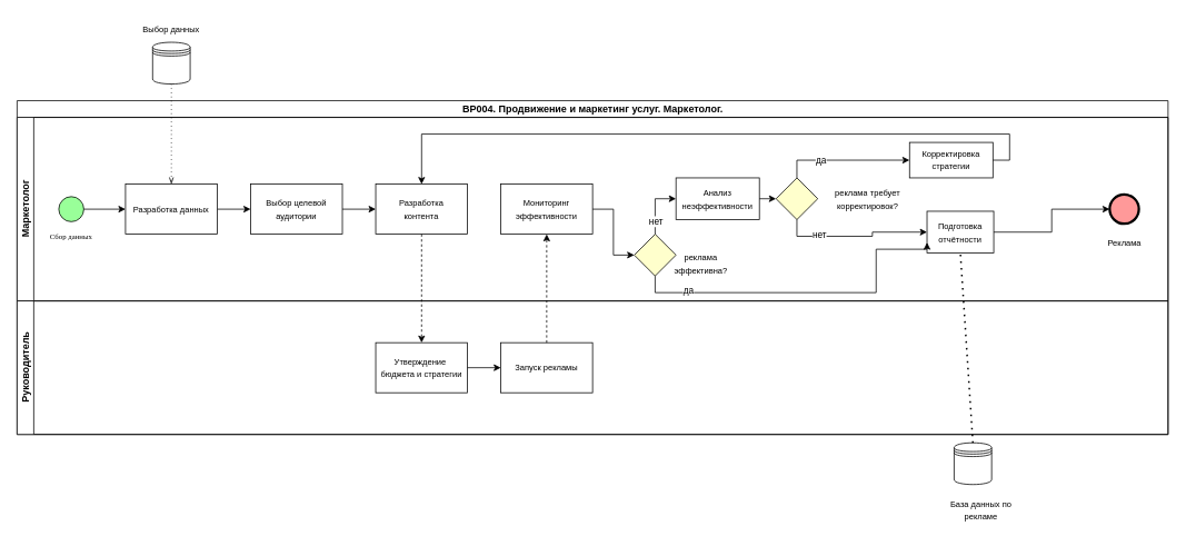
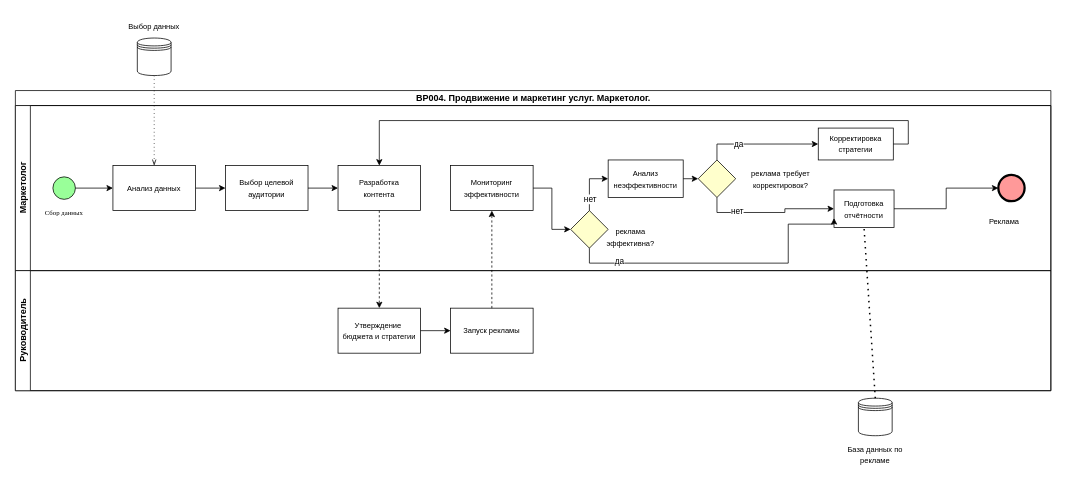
  <mxCell id="0" />
  <mxCell id="1" parent="0" />
  <mxCell id="2" value="BP004. Продвижение и маркетинг услуг. Маркетолог." style="swimlane;childLayout=stackLayout;resizeParent=1;resizeParentMax=0;horizontal=1;startSize=20;horizontalStack=0;html=1;" vertex="1" parent="1"><mxGeometry x="20" y="120" width="1380" height="400" as="geometry"><mxRectangle x="150" y="40" width="60" height="30" as="alternateBounds" /></mxGeometry></mxCell>
  <mxCell id="3" value="Маркетолог" style="swimlane;startSize=20;horizontal=0;html=1;" vertex="1" parent="2"><mxGeometry y="20" width="1380" height="220" as="geometry" /></mxCell>
  <mxCell id="4" value="" style="points=[[0.145,0.145,0],[0.5,0,0],[0.855,0.145,0],[1,0.5,0],[0.855,0.855,0],[0.5,1,0],[0.145,0.855,0],[0,0.5,0]];shape=mxgraph.bpmn.event;html=1;verticalLabelPosition=bottom;labelBackgroundColor=#ffffff;verticalAlign=top;align=center;perimeter=ellipsePerimeter;outlineConnect=0;aspect=fixed;outline=end;symbol=terminate2;fillColor=light-dark(#FF9999,var(--ge-dark-color, #121212));" vertex="1" parent="3"><mxGeometry x="1310" y="92.5" width="35" height="35" as="geometry" /></mxCell>
- <mxCell id="5" value="&lt;span style=&quot;font-size: 10px;&quot;&gt;Реклама&lt;/span&gt;" style="text;html=1;align=center;verticalAlign=middle;whiteSpace=wrap;rounded=0;" vertex="1" parent="3"><mxGeometry x="1282.5" y="135" width="90" height="30" as="geometry" /></mxCell>
+ <mxCell id="5" value="&lt;span style=&quot;font-size: 10px;&quot;&gt;Реклама&lt;/span&gt;" style="text;html=1;align=center;verticalAlign=middle;whiteSpace=wrap;rounded=0;" vertex="1" parent="3"><mxGeometry x="1272.5" y="140" width="90" height="30" as="geometry" /></mxCell>
  <mxCell id="6" value="" style="ellipse;whiteSpace=wrap;html=1;aspect=fixed;fillColor=light-dark(#99FF99,var(--ge-dark-color, #121212));" vertex="1" parent="3"><mxGeometry x="50" y="95" width="30" height="30" as="geometry" /></mxCell>
  <mxCell id="7" value="" style="endArrow=classic;html=1;rounded=0;exitX=1;exitY=0.5;exitDx=0;exitDy=0;" edge="1" parent="3" source="6"><mxGeometry width="50" height="50" relative="1" as="geometry"><mxPoint x="320" y="280" as="sourcePoint" /><mxPoint x="130" y="110" as="targetPoint" /></mxGeometry></mxCell>
  <mxCell id="8" value="&lt;font style=&quot;font-size: 9px;&quot; face=&quot;Times New Roman&quot;&gt;Сбор данных&lt;/font&gt;" style="text;html=1;align=center;verticalAlign=middle;whiteSpace=wrap;rounded=0;" vertex="1" parent="3"><mxGeometry x="30" y="125" width="70" height="35" as="geometry" /></mxCell>
  <mxCell id="9" value="" style="edgeStyle=orthogonalEdgeStyle;rounded=0;orthogonalLoop=1;jettySize=auto;html=1;entryX=0;entryY=0.5;entryDx=0;entryDy=0;entryPerimeter=0;" edge="1" parent="3" source="10" target="12"><mxGeometry relative="1" as="geometry"><mxPoint x="310" y="110" as="targetPoint" /></mxGeometry></mxCell>
- <mxCell id="10" value="&lt;font style=&quot;font-size: 10px;&quot;&gt;Разработка данных&lt;/font&gt;" style="points=[[0.25,0,0],[0.5,0,0],[0.75,0,0],[1,0.25,0],[1,0.5,0],[1,0.75,0],[0.75,1,0],[0.5,1,0],[0.25,1,0],[0,0.75,0],[0,0.5,0],[0,0.25,0]];shape=mxgraph.bpmn.task2;whiteSpace=wrap;rectStyle=rounded;size=10;html=1;container=1;expand=0;collapsible=0;taskMarker=user;" vertex="1" parent="3"><mxGeometry x="130" y="80" width="110" height="60" as="geometry" /></mxCell>
+ <mxCell id="10" value="&lt;font style=&quot;font-size: 10px;&quot;&gt;Анализ данных&lt;/font&gt;" style="points=[[0.25,0,0],[0.5,0,0],[0.75,0,0],[1,0.25,0],[1,0.5,0],[1,0.75,0],[0.75,1,0],[0.5,1,0],[0.25,1,0],[0,0.75,0],[0,0.5,0],[0,0.25,0]];shape=mxgraph.bpmn.task2;whiteSpace=wrap;rectStyle=rounded;size=10;html=1;container=1;expand=0;collapsible=0;taskMarker=user;" vertex="1" parent="3"><mxGeometry x="130" y="80" width="110" height="60" as="geometry" /></mxCell>
  <mxCell id="11" value="" style="edgeStyle=orthogonalEdgeStyle;rounded=0;orthogonalLoop=1;jettySize=auto;html=1;" edge="1" parent="3" source="12" target="13"><mxGeometry relative="1" as="geometry" /></mxCell>
  <mxCell id="12" value="&lt;font style=&quot;font-size: 10px;&quot;&gt;Выбор целевой аудитории&lt;/font&gt;" style="points=[[0.25,0,0],[0.5,0,0],[0.75,0,0],[1,0.25,0],[1,0.5,0],[1,0.75,0],[0.75,1,0],[0.5,1,0],[0.25,1,0],[0,0.75,0],[0,0.5,0],[0,0.25,0]];shape=mxgraph.bpmn.task2;whiteSpace=wrap;rectStyle=rounded;size=10;html=1;container=1;expand=0;collapsible=0;taskMarker=user;" vertex="1" parent="3"><mxGeometry x="280" y="80" width="110" height="60" as="geometry" /></mxCell>
  <mxCell id="13" value="&lt;span style=&quot;font-size: 10px;&quot;&gt;Разработка&lt;/span&gt;&lt;div&gt;&lt;span style=&quot;font-size: 10px;&quot;&gt;контента&lt;/span&gt;&lt;/div&gt;" style="points=[[0.25,0,0],[0.5,0,0],[0.75,0,0],[1,0.25,0],[1,0.5,0],[1,0.75,0],[0.75,1,0],[0.5,1,0],[0.25,1,0],[0,0.75,0],[0,0.5,0],[0,0.25,0]];shape=mxgraph.bpmn.task2;whiteSpace=wrap;rectStyle=rounded;size=10;html=1;container=1;expand=0;collapsible=0;taskMarker=user;" vertex="1" parent="3"><mxGeometry x="430" y="80" width="110" height="60" as="geometry" /></mxCell>
  <mxCell id="14" value="&lt;span style=&quot;font-size: 10px;&quot;&gt;Мониторинг эффективности&lt;/span&gt;" style="points=[[0.25,0,0],[0.5,0,0],[0.75,0,0],[1,0.25,0],[1,0.5,0],[1,0.75,0],[0.75,1,0],[0.5,1,0],[0.25,1,0],[0,0.75,0],[0,0.5,0],[0,0.25,0]];shape=mxgraph.bpmn.task2;whiteSpace=wrap;rectStyle=rounded;size=10;html=1;container=1;expand=0;collapsible=0;taskMarker=user;" vertex="1" parent="3"><mxGeometry x="580" y="80" width="110" height="60" as="geometry" /></mxCell>
  <mxCell id="15" value="" style="points=[[0.25,0.25,0],[0.5,0,0],[0.75,0.25,0],[1,0.5,0],[0.75,0.75,0],[0.5,1,0],[0.25,0.75,0],[0,0.5,0]];shape=mxgraph.bpmn.gateway2;html=1;verticalLabelPosition=bottom;labelBackgroundColor=#ffffff;verticalAlign=top;align=center;perimeter=rhombusPerimeter;outlineConnect=0;outline=none;symbol=none;fillColor=light-dark(#FFFFCC,var(--ge-dark-color, #121212));" vertex="1" parent="3"><mxGeometry x="740" y="140" width="50" height="50" as="geometry" /></mxCell>
  <mxCell id="16" style="edgeStyle=orthogonalEdgeStyle;rounded=0;orthogonalLoop=1;jettySize=auto;html=1;exitX=1;exitY=0.5;exitDx=0;exitDy=0;exitPerimeter=0;entryX=0;entryY=0.5;entryDx=0;entryDy=0;entryPerimeter=0;" edge="1" parent="3" source="14" target="15"><mxGeometry relative="1" as="geometry" /></mxCell>
  <mxCell id="17" value="&lt;div&gt;&lt;font style=&quot;font-size: 10px;&quot;&gt;Корректировка стратегии&lt;/font&gt;&lt;/div&gt;" style="points=[[0.25,0,0],[0.5,0,0],[0.75,0,0],[1,0.25,0],[1,0.5,0],[1,0.75,0],[0.75,1,0],[0.5,1,0],[0.25,1,0],[0,0.75,0],[0,0.5,0],[0,0.25,0]];shape=mxgraph.bpmn.task2;whiteSpace=wrap;rectStyle=rounded;size=10;html=1;container=1;expand=0;collapsible=0;taskMarker=abstract;" vertex="1" parent="3"><mxGeometry x="1070" y="30" width="100" height="42.5" as="geometry" /></mxCell>
  <mxCell id="18" value="&lt;font style=&quot;font-size: 10px;&quot;&gt;Подготовка отчётности&lt;/font&gt;" style="points=[[0.25,0,0],[0.5,0,0],[0.75,0,0],[1,0.25,0],[1,0.5,0],[1,0.75,0],[0.75,1,0],[0.5,1,0],[0.25,1,0],[0,0.75,0],[0,0.5,0],[0,0.25,0]];shape=mxgraph.bpmn.task2;whiteSpace=wrap;rectStyle=rounded;size=10;html=1;container=1;expand=0;collapsible=0;taskMarker=user;" vertex="1" parent="3"><mxGeometry x="1091" y="112.5" width="80" height="50" as="geometry" /></mxCell>
  <mxCell id="19" value="&lt;font style=&quot;text-wrap-mode: nowrap; font-size: 10px;&quot;&gt;реклама&lt;/font&gt;&lt;span style=&quot;text-wrap-mode: nowrap; color: light-dark(rgb(0, 0, 0), rgb(255, 255, 255)); font-size: 10px; background-color: light-dark(rgb(255, 255, 255), rgb(18, 18, 18));&quot;&gt;&amp;nbsp;требует&lt;/span&gt;&lt;div style=&quot;text-wrap-mode: nowrap;&quot;&gt;&lt;div&gt;&lt;font style=&quot;font-size: 10px;&quot;&gt;корректировок?&lt;/font&gt;&lt;/div&gt;&lt;/div&gt;" style="text;html=1;align=center;verticalAlign=middle;whiteSpace=wrap;rounded=0;" vertex="1" parent="3"><mxGeometry x="990" y="82.5" width="60" height="30" as="geometry" /></mxCell>
  <mxCell id="20" value="" style="points=[[0.25,0.25,0],[0.5,0,0],[0.75,0.25,0],[1,0.5,0],[0.75,0.75,0],[0.5,1,0],[0.25,0.75,0],[0,0.5,0]];shape=mxgraph.bpmn.gateway2;html=1;verticalLabelPosition=bottom;labelBackgroundColor=#ffffff;verticalAlign=top;align=center;perimeter=rhombusPerimeter;outlineConnect=0;outline=none;symbol=none;fillColor=light-dark(#FFFFCC,var(--ge-dark-color, #121212));" vertex="1" parent="3"><mxGeometry x="910" y="72.5" width="50" height="50" as="geometry" /></mxCell>
  <mxCell id="21" value="&lt;font style=&quot;text-wrap-mode: nowrap; font-size: 10px;&quot;&gt;реклама&lt;/font&gt;&lt;div style=&quot;text-wrap-mode: nowrap;&quot;&gt;&lt;div&gt;&lt;font style=&quot;font-size: 10px;&quot;&gt;эффективна?&lt;/font&gt;&lt;/div&gt;&lt;/div&gt;" style="text;html=1;align=center;verticalAlign=middle;whiteSpace=wrap;rounded=0;" vertex="1" parent="3"><mxGeometry x="790" y="160" width="60" height="30" as="geometry" /></mxCell>
  <mxCell id="22" style="edgeStyle=orthogonalEdgeStyle;rounded=0;orthogonalLoop=1;jettySize=auto;html=1;exitX=0.5;exitY=0;exitDx=0;exitDy=0;exitPerimeter=0;entryX=0;entryY=0.5;entryDx=0;entryDy=0;entryPerimeter=0;" edge="1" parent="3" source="20" target="17"><mxGeometry relative="1" as="geometry" /></mxCell>
  <mxCell id="23" value="да" style="edgeLabel;html=1;align=center;verticalAlign=middle;resizable=0;points=[];" vertex="1" connectable="0" parent="22"><mxGeometry x="-0.389" y="3" relative="1" as="geometry"><mxPoint x="2" y="3" as="offset" /></mxGeometry></mxCell>
  <mxCell id="24" style="edgeStyle=orthogonalEdgeStyle;rounded=0;orthogonalLoop=1;jettySize=auto;html=1;exitX=0.5;exitY=1;exitDx=0;exitDy=0;exitPerimeter=0;entryX=0;entryY=0.75;entryDx=0;entryDy=0;entryPerimeter=0;" edge="1" parent="3" source="15" target="18"><mxGeometry relative="1" as="geometry"><Array as="points"><mxPoint x="765" y="210" /><mxPoint x="1030" y="210" /><mxPoint x="1030" y="158" /></Array></mxGeometry></mxCell>
  <mxCell id="25" value="да" style="edgeLabel;html=1;align=center;verticalAlign=middle;resizable=0;points=[];" vertex="1" connectable="0" parent="24"><mxGeometry x="-0.71" y="3" relative="1" as="geometry"><mxPoint as="offset" /></mxGeometry></mxCell>
  <mxCell id="26" style="edgeStyle=orthogonalEdgeStyle;rounded=0;orthogonalLoop=1;jettySize=auto;html=1;exitX=0.5;exitY=1;exitDx=0;exitDy=0;exitPerimeter=0;entryX=0;entryY=0.5;entryDx=0;entryDy=0;entryPerimeter=0;" edge="1" parent="3" source="20" target="18"><mxGeometry relative="1" as="geometry" /></mxCell>
  <mxCell id="27" value="нет" style="edgeLabel;html=1;align=center;verticalAlign=middle;resizable=0;points=[];" vertex="1" connectable="0" parent="26"><mxGeometry x="-0.664" y="2" relative="1" as="geometry"><mxPoint x="16" as="offset" /></mxGeometry></mxCell>
  <mxCell id="28" value="" style="edgeStyle=orthogonalEdgeStyle;rounded=0;orthogonalLoop=1;jettySize=auto;html=1;exitX=0.5;exitY=0;exitDx=0;exitDy=0;exitPerimeter=0;entryX=0;entryY=0.5;entryDx=0;entryDy=0;entryPerimeter=0;" edge="1" parent="3" source="15" target="30"><mxGeometry x="-0.314" relative="1" as="geometry"><mxPoint x="915" y="200" as="sourcePoint" /><mxPoint x="1060" y="158" as="targetPoint" /><mxPoint y="1" as="offset" /></mxGeometry></mxCell>
  <mxCell id="29" value="нет" style="edgeLabel;html=1;align=center;verticalAlign=middle;resizable=0;points=[];" vertex="1" connectable="0" parent="28"><mxGeometry x="-0.535" relative="1" as="geometry"><mxPoint as="offset" /></mxGeometry></mxCell>
  <mxCell id="30" value="&lt;font style=&quot;font-size: 10px;&quot;&gt;Анализ неэффективности&lt;/font&gt;" style="points=[[0.25,0,0],[0.5,0,0],[0.75,0,0],[1,0.25,0],[1,0.5,0],[1,0.75,0],[0.75,1,0],[0.5,1,0],[0.25,1,0],[0,0.75,0],[0,0.5,0],[0,0.25,0]];shape=mxgraph.bpmn.task2;whiteSpace=wrap;rectStyle=rounded;size=10;html=1;container=1;expand=0;collapsible=0;taskMarker=abstract;" vertex="1" parent="3"><mxGeometry x="790" y="72.5" width="100" height="50" as="geometry" /></mxCell>
  <mxCell id="31" style="edgeStyle=orthogonalEdgeStyle;rounded=0;orthogonalLoop=1;jettySize=auto;html=1;exitX=1;exitY=0.5;exitDx=0;exitDy=0;exitPerimeter=0;entryX=0;entryY=0.5;entryDx=0;entryDy=0;entryPerimeter=0;" edge="1" parent="3" source="30" target="20"><mxGeometry relative="1" as="geometry" /></mxCell>
  <mxCell id="32" style="edgeStyle=orthogonalEdgeStyle;rounded=0;orthogonalLoop=1;jettySize=auto;html=1;exitX=1;exitY=0.5;exitDx=0;exitDy=0;exitPerimeter=0;entryX=0.5;entryY=0;entryDx=0;entryDy=0;entryPerimeter=0;" edge="1" parent="3" source="17" target="13"><mxGeometry relative="1" as="geometry"><Array as="points"><mxPoint x="1190" y="51" /><mxPoint x="1190" y="20" /><mxPoint x="485" y="20" /></Array></mxGeometry></mxCell>
  <mxCell id="33" style="edgeStyle=orthogonalEdgeStyle;rounded=0;orthogonalLoop=1;jettySize=auto;html=1;exitX=1;exitY=0.5;exitDx=0;exitDy=0;exitPerimeter=0;entryX=0;entryY=0.5;entryDx=0;entryDy=0;entryPerimeter=0;" edge="1" parent="3" source="18" target="4"><mxGeometry relative="1" as="geometry" /></mxCell>
  <mxCell id="34" value="Руководитель" style="swimlane;startSize=20;horizontal=0;html=1;" vertex="1" parent="2"><mxGeometry y="240" width="1380" height="160" as="geometry" /></mxCell>
  <mxCell id="35" value="&lt;span style=&quot;font-size: 10px;&quot;&gt;Утверждение&amp;nbsp; бюджета и стратегии&lt;/span&gt;" style="points=[[0.25,0,0],[0.5,0,0],[0.75,0,0],[1,0.25,0],[1,0.5,0],[1,0.75,0],[0.75,1,0],[0.5,1,0],[0.25,1,0],[0,0.75,0],[0,0.5,0],[0,0.25,0]];shape=mxgraph.bpmn.task2;whiteSpace=wrap;rectStyle=rounded;size=10;html=1;container=1;expand=0;collapsible=0;taskMarker=user;" vertex="1" parent="34"><mxGeometry x="430" y="50" width="110" height="60" as="geometry" /></mxCell>
  <mxCell id="36" value="&lt;font style=&quot;font-size: 10px;&quot;&gt;Запуск рекламы&lt;/font&gt;" style="points=[[0.25,0,0],[0.5,0,0],[0.75,0,0],[1,0.25,0],[1,0.5,0],[1,0.75,0],[0.75,1,0],[0.5,1,0],[0.25,1,0],[0,0.75,0],[0,0.5,0],[0,0.25,0]];shape=mxgraph.bpmn.task2;whiteSpace=wrap;rectStyle=rounded;size=10;html=1;container=1;expand=0;collapsible=0;taskMarker=service;" vertex="1" parent="34"><mxGeometry x="580" y="50" width="110" height="60" as="geometry" /></mxCell>
  <mxCell id="37" style="edgeStyle=orthogonalEdgeStyle;rounded=0;orthogonalLoop=1;jettySize=auto;html=1;exitX=1;exitY=0.5;exitDx=0;exitDy=0;exitPerimeter=0;entryX=0;entryY=0.5;entryDx=0;entryDy=0;entryPerimeter=0;" edge="1" parent="34" source="35" target="36"><mxGeometry relative="1" as="geometry" /></mxCell>
  <mxCell id="38" value="" style="edgeStyle=orthogonalEdgeStyle;rounded=0;orthogonalLoop=1;jettySize=auto;html=1;dashed=1;" edge="1" parent="2" source="13" target="35"><mxGeometry relative="1" as="geometry" /></mxCell>
  <mxCell id="39" style="edgeStyle=orthogonalEdgeStyle;rounded=0;orthogonalLoop=1;jettySize=auto;html=1;exitX=0.5;exitY=0;exitDx=0;exitDy=0;exitPerimeter=0;entryX=0.5;entryY=1;entryDx=0;entryDy=0;entryPerimeter=0;dashed=1;" edge="1" parent="2" source="36" target="14"><mxGeometry relative="1" as="geometry" /></mxCell>
  <mxCell id="40" value="&lt;span style=&quot;font-size: 10px;&quot;&gt;Выбор данных&lt;/span&gt;" style="text;html=1;align=center;verticalAlign=middle;whiteSpace=wrap;rounded=0;" vertex="1" parent="1"><mxGeometry x="160" y="20" width="90" height="30" as="geometry" /></mxCell>
  <mxCell id="41" value="" style="shape=datastore;html=1;labelPosition=center;verticalLabelPosition=bottom;align=center;verticalAlign=top;" vertex="1" parent="1"><mxGeometry x="182.5" y="50" width="45" height="50" as="geometry" /></mxCell>
  <mxCell id="42" value="" style="edgeStyle=elbowEdgeStyle;fontSize=12;html=1;endFill=0;startFill=0;endSize=6;startSize=6;dashed=1;dashPattern=1 4;endArrow=openThin;startArrow=none;rounded=0;exitX=0.5;exitY=1;exitDx=0;exitDy=0;entryX=0.5;entryY=0;entryDx=0;entryDy=0;entryPerimeter=0;" edge="1" parent="1" source="41" target="10"><mxGeometry width="160" relative="1" as="geometry"><mxPoint x="520" y="90" as="sourcePoint" /><mxPoint x="680" y="90" as="targetPoint" /></mxGeometry></mxCell>
- <mxCell id="43" value="&lt;span style=&quot;font-size: 10px;&quot;&gt;База данных по рекламе&lt;/span&gt;" style="text;html=1;align=center;verticalAlign=middle;whiteSpace=wrap;rounded=0;" vertex="1" parent="1"><mxGeometry x="1131" y="595" width="90" height="30" as="geometry" /></mxCell>
+ <mxCell id="43" value="&lt;span style=&quot;font-size: 10px;&quot;&gt;База данных по рекламе&lt;/span&gt;" style="text;html=1;align=center;verticalAlign=middle;whiteSpace=wrap;rounded=0;" vertex="1" parent="1"><mxGeometry x="1121" y="590" width="90" height="30" as="geometry" /></mxCell>
  <mxCell id="44" value="" style="shape=datastore;html=1;labelPosition=center;verticalLabelPosition=bottom;align=center;verticalAlign=top;" vertex="1" parent="1"><mxGeometry x="1143.5" y="530" width="45" height="50" as="geometry" /></mxCell>
  <mxCell id="45" value="" style="endArrow=none;dashed=1;html=1;dashPattern=1 3;strokeWidth=2;rounded=0;entryX=0.5;entryY=1;entryDx=0;entryDy=0;entryPerimeter=0;exitX=0.5;exitY=0;exitDx=0;exitDy=0;" edge="1" parent="1" source="44" target="18"><mxGeometry width="50" height="50" relative="1" as="geometry"><mxPoint x="1030" y="440" as="sourcePoint" /><mxPoint x="1080" y="390" as="targetPoint" /></mxGeometry></mxCell>
